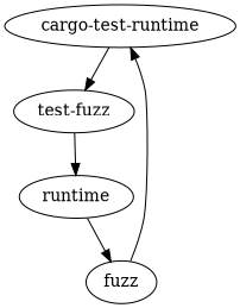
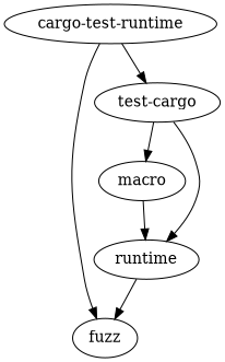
  digraph {
    n1 [label="cargo-test-runtime"]
    n2 [label=fuzz]
-   "test-fuzz"
+   "test-fuzz" [label="test-cargo"]
+   macro
    runtime
-   n2 -> n1
+   n1 -> n2
    n1 -> "test-fuzz"
+   "test-fuzz" -> macro
    "test-fuzz" -> runtime
+   macro -> runtime
    runtime -> n2
  }
